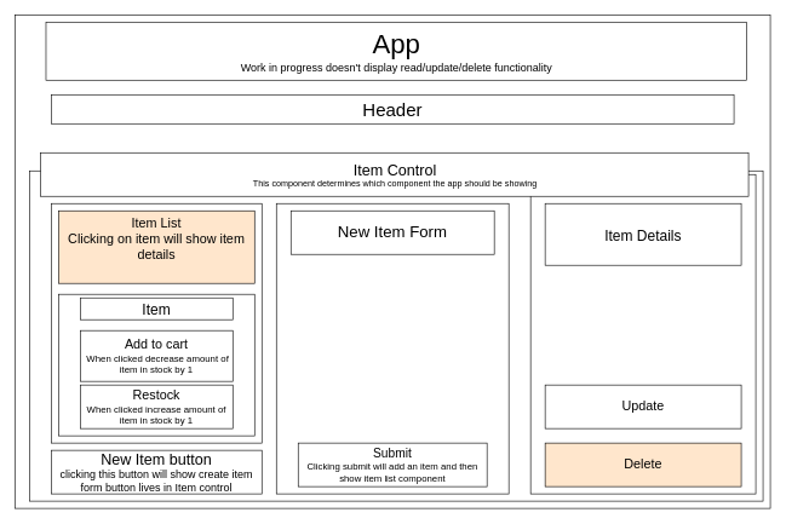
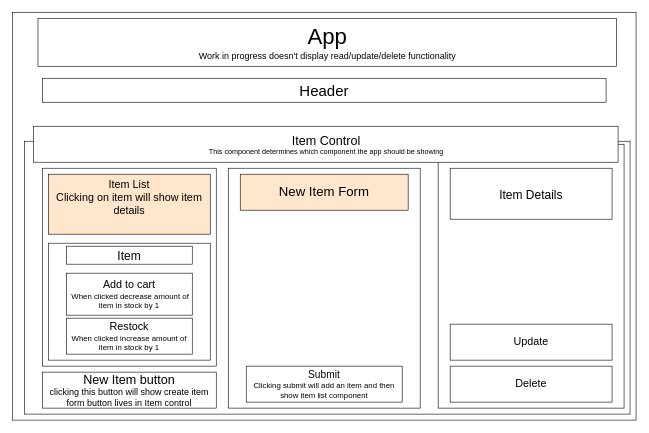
  <mxCell id="0" />
  <mxCell id="1" parent="0" />
  <mxCell id="2" value="" style="rounded=0;whiteSpace=wrap;html=1;" parent="1" vertex="1"><mxGeometry x="20" y="20" width="1040" height="680" as="geometry" /></mxCell>
  <mxCell id="3" value="App&lt;div style=&quot;font-size: 15px;&quot;&gt;Work in progress doesn't display read/update/delete functionality&lt;/div&gt;" style="rounded=0;whiteSpace=wrap;html=1;fontSize=37;" parent="1" vertex="1"><mxGeometry x="62.75" y="30" width="964.5" height="80" as="geometry" /></mxCell>
  <mxCell id="4" value="Header" style="rounded=0;whiteSpace=wrap;html=1;fontSize=25;" parent="1" vertex="1"><mxGeometry x="70" y="130" width="940" height="40" as="geometry" /></mxCell>
  <mxCell id="5" value="" style="rounded=0;whiteSpace=wrap;html=1;" parent="1" vertex="1"><mxGeometry x="40" y="235" width="1010" height="455" as="geometry" /></mxCell>
  <mxCell id="6" value="" style="rounded=0;whiteSpace=wrap;html=1;fontSize=18;" parent="1" vertex="1"><mxGeometry x="70" y="280" width="290" height="330" as="geometry" /></mxCell>
  <mxCell id="7" value="" style="rounded=0;whiteSpace=wrap;html=1;" parent="1" vertex="1"><mxGeometry x="380" y="280" width="320" height="400" as="geometry" /></mxCell>
  <mxCell id="8" value="Item List&lt;div&gt;Clicking on item will show item details&lt;br&gt;&lt;div&gt;&lt;br&gt;&lt;/div&gt;&lt;/div&gt;" style="rounded=0;whiteSpace=wrap;html=1;fontSize=18;fillColor=#ffe6cc;" parent="1" vertex="1"><mxGeometry x="80" y="290" width="270" height="100" as="geometry" /></mxCell>
  <mxCell id="9" value="" style="rounded=0;whiteSpace=wrap;html=1;fontSize=18;" parent="1" vertex="1"><mxGeometry x="80" y="405" width="270" height="195" as="geometry" /></mxCell>
  <mxCell id="10" value="New Item button&lt;div style=&quot;font-size: 15px;&quot;&gt;clicking this button will show create item form button lives in Item control&lt;/div&gt;" style="rounded=0;whiteSpace=wrap;html=1;fontSize=21;" parent="1" vertex="1"><mxGeometry x="70" y="620" width="290" height="60" as="geometry" /></mxCell>
- <mxCell id="11" value="New Item Form" style="rounded=0;whiteSpace=wrap;html=1;fontSize=22;" parent="1" vertex="1"><mxGeometry x="400" y="290" width="280" height="60" as="geometry" /></mxCell>
+ <mxCell id="11" value="New Item Form" style="rounded=0;whiteSpace=wrap;html=1;fontSize=22;fillColor=#ffe6cc;" parent="1" vertex="1"><mxGeometry x="400" y="290" width="280" height="60" as="geometry" /></mxCell>
  <mxCell id="12" value="Submit&lt;div style=&quot;font-size: 13px;&quot;&gt;Clicking submit will add an item and then show item list component&lt;/div&gt;" style="rounded=0;whiteSpace=wrap;html=1;fontSize=17;" parent="1" vertex="1"><mxGeometry x="410" y="610" width="260" height="60" as="geometry" /></mxCell>
  <mxCell id="13" value="Item" style="rounded=0;whiteSpace=wrap;html=1;fontSize=20;" parent="1" vertex="1"><mxGeometry x="110" y="410" width="210" height="30" as="geometry" /></mxCell>
  <mxCell id="14" value="" style="rounded=0;whiteSpace=wrap;html=1;" vertex="1" parent="1"><mxGeometry x="730" y="240" width="310" height="440" as="geometry" /></mxCell>
  <mxCell id="15" value="&lt;font style=&quot;font-size: 18px;&quot;&gt;Add to cart&lt;/font&gt;&lt;div style=&quot;&quot;&gt;&lt;font style=&quot;font-size: 13px;&quot;&gt;&amp;nbsp;When clicked decrease amount of item in stock by 1&lt;/font&gt;&lt;/div&gt;" style="rounded=0;whiteSpace=wrap;html=1;fontSize=13;" parent="1" vertex="1"><mxGeometry x="110" y="455" width="210" height="70" as="geometry" /></mxCell>
  <mxCell id="16" value="Restock&lt;div style=&quot;font-size: 13px;&quot;&gt;When clicked increase amount of item in stock by 1&lt;/div&gt;" style="rounded=0;whiteSpace=wrap;html=1;fontSize=18;" parent="1" vertex="1"><mxGeometry x="110" y="530" width="210" height="60" as="geometry" /></mxCell>
  <mxCell id="17" value="Item Control&lt;div style=&quot;font-size: 12px;&quot;&gt;This component determines which component the app should be showing&lt;/div&gt;" style="rounded=0;whiteSpace=wrap;html=1;fontSize=21;" parent="1" vertex="1"><mxGeometry x="55.5" y="210" width="974.5" height="60" as="geometry" /></mxCell>
  <mxCell id="18" value="Item Details" style="rounded=0;whiteSpace=wrap;html=1;fontSize=20;" vertex="1" parent="1"><mxGeometry x="750" y="280" width="270" height="85" as="geometry" /></mxCell>
- <mxCell id="19" value="Update" style="rounded=0;whiteSpace=wrap;html=1;fontSize=18;" vertex="1" parent="1"><mxGeometry x="750" y="530" width="270" height="60" as="geometry" /></mxCell>
- <mxCell id="20" value="Delete" style="rounded=0;whiteSpace=wrap;html=1;fontSize=18;fillColor=#ffe6cc;" vertex="1" parent="1"><mxGeometry x="750" y="610" width="270" height="60" as="geometry" /></mxCell>
+ <mxCell id="19" value="Update" style="rounded=0;whiteSpace=wrap;html=1;fontSize=18;" vertex="1" parent="1"><mxGeometry x="750" y="540" width="270" height="60" as="geometry" /></mxCell>
+ <mxCell id="20" value="Delete" style="rounded=0;whiteSpace=wrap;html=1;fontSize=18;" vertex="1" parent="1"><mxGeometry x="750" y="610" width="270" height="60" as="geometry" /></mxCell>
